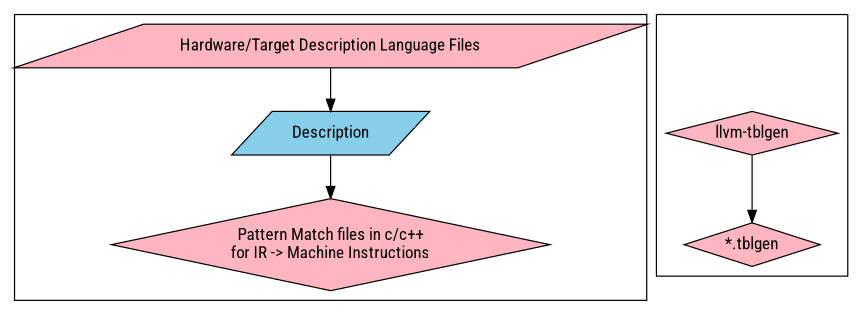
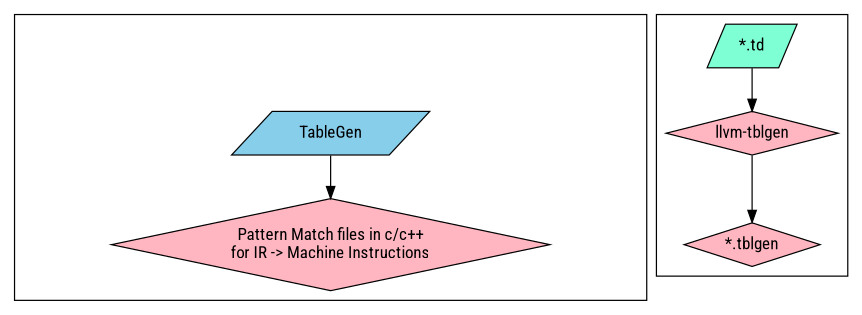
  digraph {
    fontname="Roboto Condensed"
    rankdir=TB
    node [color=black fillcolor=lightpink fontname="Roboto Condensed" shape=parallelogram style=filled]
    edge [fontname="Roboto Condensed"]
-   TableGen [fillcolor=skyblue label=Description]
+   TableGen [fillcolor=skyblue]
    "Pattern Match files in c/c++\nfor IR -> Machine Instructions" [shape=diamond]
-   "Hardware/Target Description Language Files"
    "llvm-tblgen" [shape=diamond]
    n5 [label="*.tblgen" shape=diamond]
+   "*.td" [fillcolor=aquamarine]
    subgraph cluster_1 {
      TableGen
      "Pattern Match files in c/c++\nfor IR -> Machine Instructions"
-     "Hardware/Target Description Language Files"
    }
    subgraph cluster_2 {
      "llvm-tblgen"
      n5
+     "*.td"
    }
    TableGen -> "Pattern Match files in c/c++\nfor IR -> Machine Instructions"
-   "Hardware/Target Description Language Files" -> TableGen
    "llvm-tblgen" -> n5
+   "*.td" -> "llvm-tblgen"
  }
